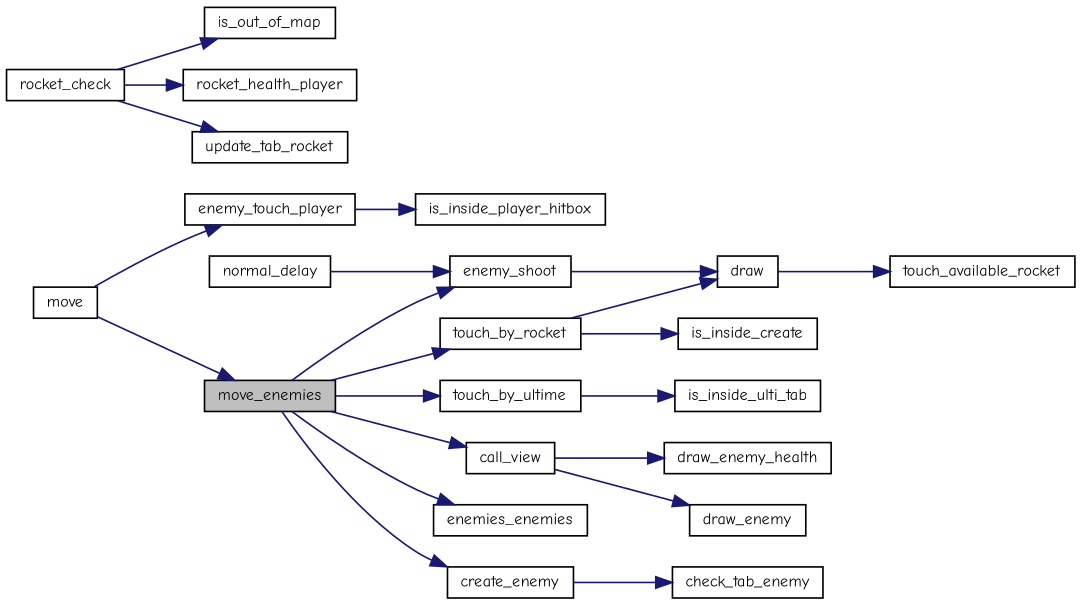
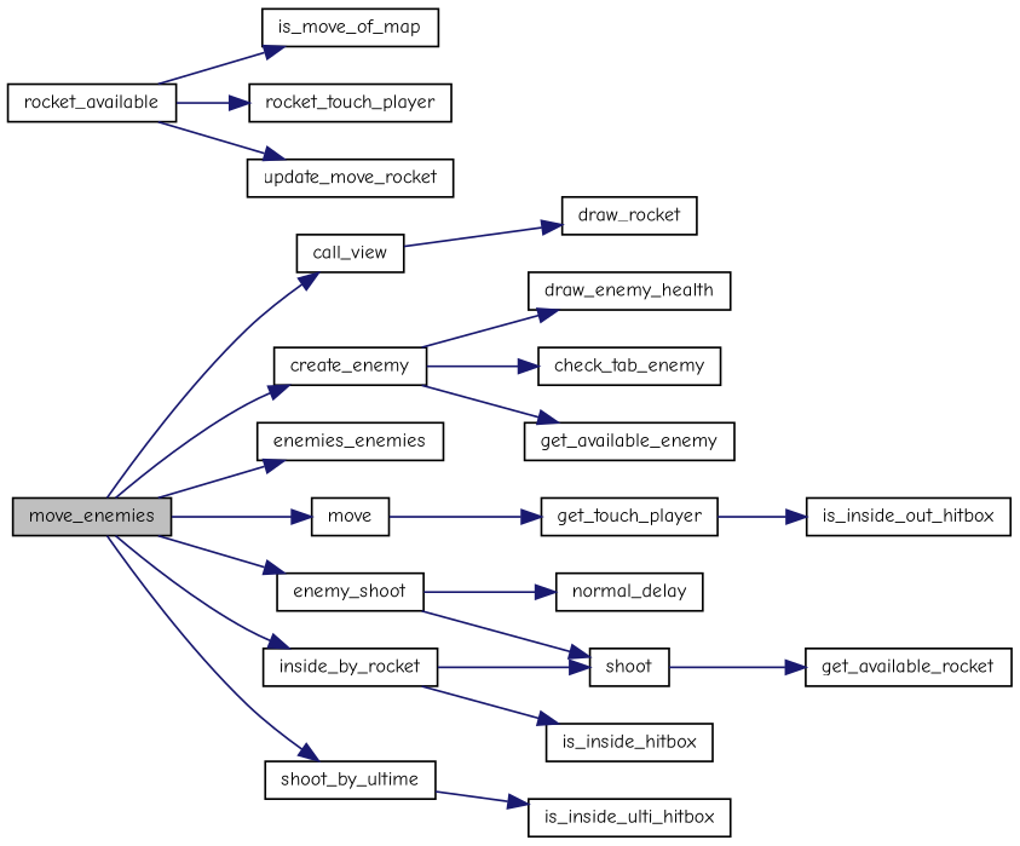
  digraph {
    fontname="Comic Neue"
    rankdir=LR
    node [color=black fillcolor=white fontname="Comic Neue" fontsize=10 shape=record style=filled]
    edge [color=midnightblue fontname="Comic Neue" fontsize=10 labelfontname=Helvetica labelfontsize=10 style=solid]
    n1 [fillcolor=grey75 fontcolor=black height=0.2 label=move_enemies width=0.4]
    n2 [height=0.2 label=call_view width=0.4]
    n3 [height=0.2 label=create_enemy width=0.4]
    n4 [height=0.2 label=enemies_enemies width=0.4]
    n5 [height=0.2 label=enemy_shoot width=0.4]
    n6 [height=0.2 label=move width=0.4]
-   n7 [height=0.2 label=touch_by_rocket width=0.4]
-   n8 [height=0.2 label=touch_by_ultime width=0.4]
-   n9 [height=0.2 label=draw_enemy width=0.4]
+   n7 [height=0.2 label=inside_by_rocket width=0.4]
+   n8 [height=0.2 label=shoot_by_ultime width=0.4]
+   n9 [height=0.2 label=draw_rocket width=0.4]
    n10 [height=0.2 label=draw_enemy_health width=0.4]
    n11 [height=0.2 label=check_tab_enemy width=0.4]
+   n12 [height=0.2 label=get_available_enemy width=0.4]
    n13 [height=0.2 label=normal_delay width=0.4]
-   n14 [height=0.2 label=draw width=0.4]
-   n15 [height=0.2 label=enemy_touch_player width=0.4]
-   n16 [height=0.2 label=is_inside_player_hitbox width=0.4]
-   n17 [height=0.2 label=is_inside_create width=0.4]
-   n18 [height=0.2 label=is_inside_ulti_tab width=0.4]
-   n19 [height=0.2 label=touch_available_rocket width=0.4]
-   n20 [height=0.2 label=rocket_check width=0.4]
-   n21 [height=0.2 label=is_out_of_map width=0.4]
-   n22 [height=0.2 label=rocket_health_player width=0.4]
-   n23 [height=0.2 label=update_tab_rocket width=0.4]
+   n14 [height=0.2 label=shoot width=0.4]
+   n15 [height=0.2 label=get_touch_player width=0.4]
+   n16 [height=0.2 label=is_inside_out_hitbox width=0.4]
+   n17 [height=0.2 label=is_inside_hitbox width=0.4]
+   n18 [height=0.2 label=is_inside_ulti_hitbox width=0.4]
+   n19 [height=0.2 label=get_available_rocket width=0.4]
+   n20 [height=0.2 label=rocket_available width=0.4]
+   n21 [height=0.2 label=is_move_of_map width=0.4]
+   n22 [height=0.2 label=rocket_touch_player width=0.4]
+   n23 [height=0.2 label=update_move_rocket width=0.4]
    n1 -> n2
    n1 -> n3
    n1 -> n4
    n1 -> n5
-   n6 -> n1
+   n1 -> n6
    n1 -> n7
    n1 -> n8
    n2 -> n9
-   n2 -> n10
+   n3 -> n10
    n3 -> n11
-   n13 -> n5
+   n3 -> n12
+   n5 -> n13
    n5 -> n14
    n6 -> n15
    n7 -> n14
    n7 -> n17
    n8 -> n18
    n14 -> n19
    n15 -> n16
    n20 -> n21
    n20 -> n22
    n20 -> n23
  }
